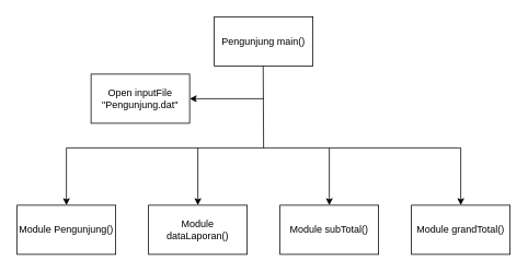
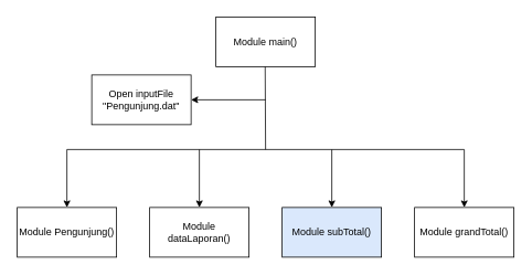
  <mxCell id="0" />
  <mxCell id="1" parent="0" />
- <mxCell id="2" value="Pengunjung main()" style="rounded=0;whiteSpace=wrap;html=1;" vertex="1" parent="1"><mxGeometry x="260" y="20" width="120" height="60" as="geometry" /></mxCell>
+ <mxCell id="2" value="Module main()" style="rounded=0;whiteSpace=wrap;html=1;" vertex="1" parent="1"><mxGeometry x="260" y="20" width="120" height="60" as="geometry" /></mxCell>
  <mxCell id="3" value="" style="endArrow=none;html=1;rounded=0;" edge="1" parent="1"><mxGeometry width="50" height="50" relative="1" as="geometry"><mxPoint x="320" y="180" as="sourcePoint" /><mxPoint x="319.5" y="80" as="targetPoint" /></mxGeometry></mxCell>
  <mxCell id="4" value="" style="endArrow=none;html=1;rounded=0;" edge="1" parent="1"><mxGeometry width="50" height="50" relative="1" as="geometry"><mxPoint x="80" y="180" as="sourcePoint" /><mxPoint x="560" y="180" as="targetPoint" /></mxGeometry></mxCell>
  <mxCell id="5" value="" style="endArrow=classic;html=1;rounded=0;" edge="1" parent="1"><mxGeometry width="50" height="50" relative="1" as="geometry"><mxPoint x="80" y="180" as="sourcePoint" /><mxPoint x="80" y="250" as="targetPoint" /></mxGeometry></mxCell>
  <mxCell id="6" value="" style="endArrow=classic;html=1;rounded=0;" edge="1" parent="1"><mxGeometry width="50" height="50" relative="1" as="geometry"><mxPoint x="240" y="180" as="sourcePoint" /><mxPoint x="240" y="250" as="targetPoint" /></mxGeometry></mxCell>
  <mxCell id="7" value="" style="endArrow=classic;html=1;rounded=0;" edge="1" parent="1"><mxGeometry width="50" height="50" relative="1" as="geometry"><mxPoint x="560" y="180" as="sourcePoint" /><mxPoint x="560" y="250" as="targetPoint" /></mxGeometry></mxCell>
  <mxCell id="8" value="" style="endArrow=classic;html=1;rounded=0;" edge="1" parent="1"><mxGeometry width="50" height="50" relative="1" as="geometry"><mxPoint x="400" y="180" as="sourcePoint" /><mxPoint x="400" y="250" as="targetPoint" /></mxGeometry></mxCell>
  <mxCell id="9" value="Module Pengunjung()" style="rounded=0;whiteSpace=wrap;html=1;" vertex="1" parent="1"><mxGeometry x="20" y="250" width="120" height="60" as="geometry" /></mxCell>
  <mxCell id="10" value="Module dataLaporan()" style="rounded=0;whiteSpace=wrap;html=1;" vertex="1" parent="1"><mxGeometry x="180" y="250" width="120" height="60" as="geometry" /></mxCell>
- <mxCell id="11" value="Module subTotal()" style="rounded=0;whiteSpace=wrap;html=1;" vertex="1" parent="1"><mxGeometry x="340" y="250" width="120" height="60" as="geometry" /></mxCell>
+ <mxCell id="11" value="Module subTotal()" style="rounded=0;whiteSpace=wrap;html=1;fillColor=#dae8fc;" vertex="1" parent="1"><mxGeometry x="340" y="250" width="120" height="60" as="geometry" /></mxCell>
  <mxCell id="12" value="Module grandTotal()" style="rounded=0;whiteSpace=wrap;html=1;" vertex="1" parent="1"><mxGeometry x="500" y="250" width="120" height="60" as="geometry" /></mxCell>
  <mxCell id="13" value="" style="endArrow=classic;html=1;rounded=0;" edge="1" parent="1" target="14"><mxGeometry width="50" height="50" relative="1" as="geometry"><mxPoint x="320" y="120" as="sourcePoint" /><mxPoint x="240" y="120" as="targetPoint" /></mxGeometry></mxCell>
  <mxCell id="14" value="Open inputFile &quot;Pengunjung.dat&quot;" style="rounded=0;whiteSpace=wrap;html=1;" vertex="1" parent="1"><mxGeometry x="110" y="90" width="120" height="60" as="geometry" /></mxCell>
